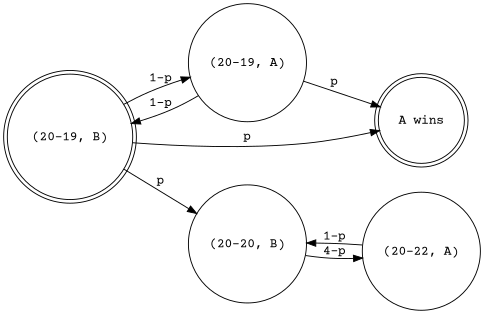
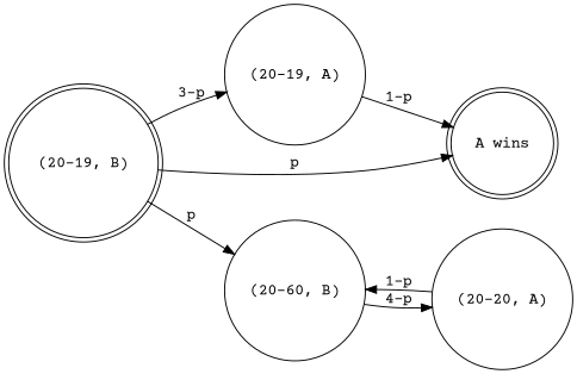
  digraph {
    fontname="Courier Prime"
    rankdir=LR
    node [fontname="Courier Prime" shape=circle]
    edge [fontname="Courier Prime"]
    n1 [label="(20-19, B)" shape=doublecircle]
    n2 [label="(20-19, A)"]
-   n3 [label="(20-20, B)"]
+   n3 [label="(20-60, B)"]
    n4 [label="A wins" shape=doublecircle]
-   n5 [label="(20-22, A)"]
-   n1 -> n2 [label="1-p"]
+   n5 [label="(20-20, A)"]
+   n1 -> n2 [label="3-p"]
    n1 -> n3 [label=p]
    n1 -> n4 [label=p]
-   n2 -> n1 [label="1-p"]
-   n2 -> n4 [label=p]
+   n2 -> n4 [label="1-p"]
    n3 -> n5 [label="4-p"]
    n5 -> n3 [label="1-p"]
  }
